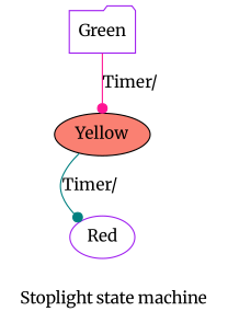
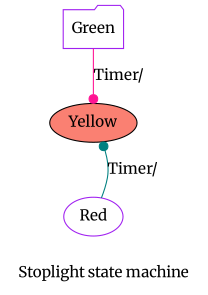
  digraph {
    fontname=Merriweather
    label="Stoplight state machine"
    node [color=purple fillcolor=white fontname=Merriweather shape=ellipse style=filled]
    edge [arrowhead=dot fontname=Merriweather style=solid]
    Green [shape=folder]
    Yellow [color=black fillcolor=salmon]
    Red
    Green -> Yellow [color=deeppink label="Timer/"]
-   Yellow -> Red [color=teal label="Timer/"]
+   Red -> Yellow [color=teal label="Timer/"]
  }
